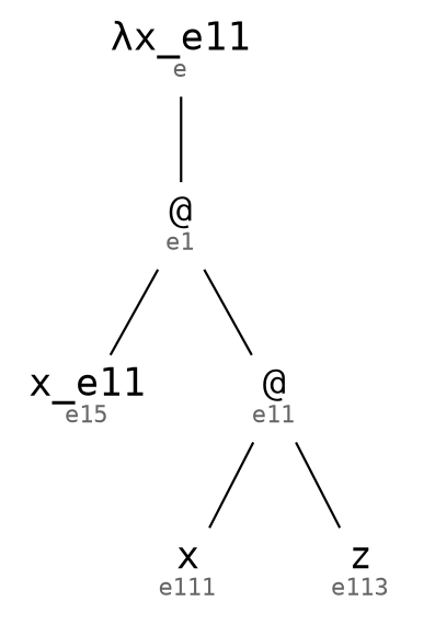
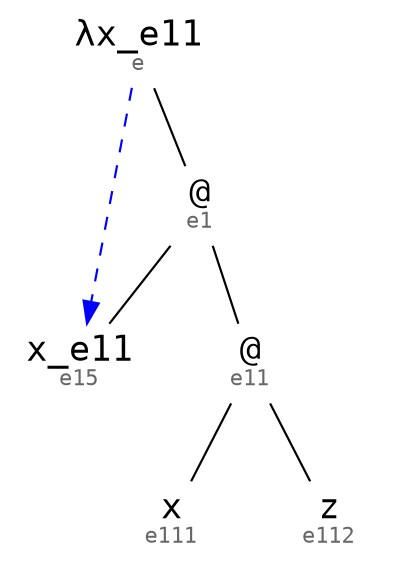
  digraph {
    fontname="DejaVu Sans Mono"
    rankdir=TB
    node [fontcolor=black fontname="DejaVu Sans Mono" fontsize=16 shape=none]
    edge [arrowhead=none fontname="DejaVu Sans Mono"]
    n1 [label=<λx_e11<br/><font point-size="10" color="gray40">e</font>>]
    n2 [label=<@<br/><font point-size="10" color="gray40">e1</font>>]
    n3 [label=<x_e11<br/><font point-size="10" color="gray40">e15</font>>]
    n4 [label=<@<br/><font point-size="10" color="gray40">e11</font>>]
    n5 [label=<x<br/><font point-size="10" color="gray40">e111</font>>]
-   n6 [label=<z<br/><font point-size="10" color="gray40">e113</font>>]
+   n6 [label=<z<br/><font point-size="10" color="gray40">e112</font>>]
    n1 -> n2
+   n1 -> n3 [color=blue style=dashed arrowhead=""]
    n2 -> n3
    n2 -> n4
    n4 -> n5
    n4 -> n6
  }
